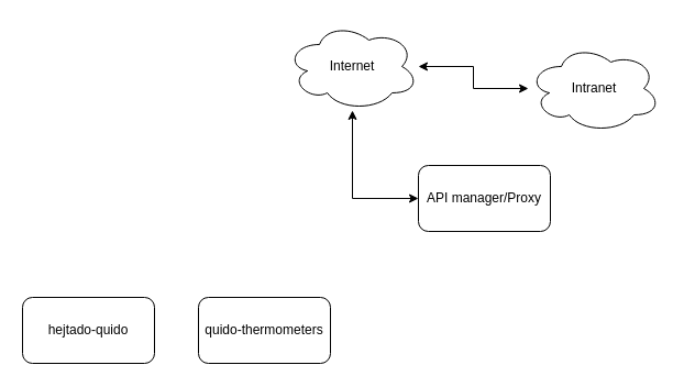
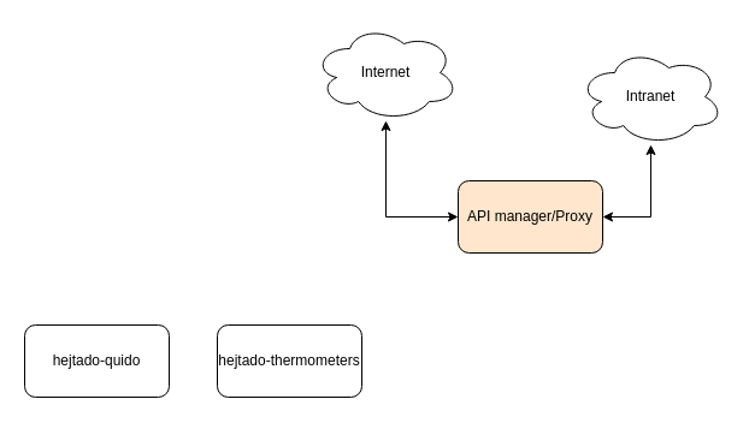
  <mxCell id="0" />
  <mxCell id="1" parent="0" />
  <mxCell id="2" style="edgeStyle=orthogonalEdgeStyle;rounded=0;orthogonalLoop=1;jettySize=auto;html=1;entryX=0;entryY=0.5;entryDx=0;entryDy=0;startArrow=classic;startFill=1;" edge="1" parent="1" source="3" target="6"><mxGeometry relative="1" as="geometry" /></mxCell>
  <mxCell id="3" value="Internet" style="ellipse;shape=cloud;whiteSpace=wrap;html=1;" vertex="1" parent="1"><mxGeometry x="260" y="20" width="120" height="80" as="geometry" /></mxCell>
- <mxCell id="4" style="edgeStyle=orthogonalEdgeStyle;rounded=0;orthogonalLoop=1;jettySize=auto;html=1;startArrow=classic;startFill=1;" edge="1" parent="1" source="5" target="3"><mxGeometry relative="1" as="geometry" /></mxCell>
+ <mxCell id="4" style="edgeStyle=orthogonalEdgeStyle;rounded=0;orthogonalLoop=1;jettySize=auto;html=1;entryX=1;entryY=0.5;entryDx=0;entryDy=0;startArrow=classic;startFill=1;" edge="1" parent="1" source="5" target="6"><mxGeometry relative="1" as="geometry" /></mxCell>
  <mxCell id="5" value="Intranet" style="ellipse;shape=cloud;whiteSpace=wrap;html=1;" vertex="1" parent="1"><mxGeometry x="480" y="40" width="120" height="80" as="geometry" /></mxCell>
- <mxCell id="6" value="API manager/Proxy" style="rounded=1;whiteSpace=wrap;html=1;" vertex="1" parent="1"><mxGeometry x="380" y="150" width="120" height="60" as="geometry" /></mxCell>
+ <mxCell id="6" value="API manager/Proxy" style="rounded=1;whiteSpace=wrap;html=1;fillColor=#ffe6cc;" vertex="1" parent="1"><mxGeometry x="380" y="150" width="120" height="60" as="geometry" /></mxCell>
  <mxCell id="7" value="hejtado-quido" style="rounded=1;whiteSpace=wrap;html=1;" vertex="1" parent="1"><mxGeometry x="20" y="270" width="120" height="60" as="geometry" /></mxCell>
- <mxCell id="8" value="quido-thermometers" style="rounded=1;whiteSpace=wrap;html=1;" vertex="1" parent="1"><mxGeometry x="180" y="270" width="120" height="60" as="geometry" /></mxCell>
+ <mxCell id="8" value="hejtado-thermometers" style="rounded=1;whiteSpace=wrap;html=1;" vertex="1" parent="1"><mxGeometry x="180" y="270" width="120" height="60" as="geometry" /></mxCell>
